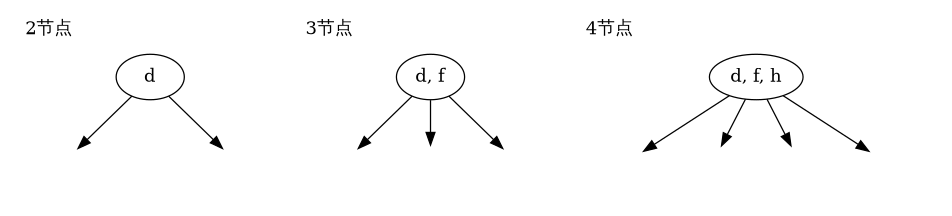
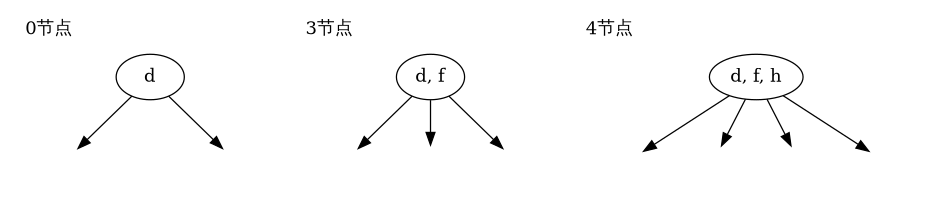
  digraph {
    labeljust=l
    labelloc=t
    node [style=invis]
    n1 [label=d style=""]
    n2
    n3
    n4
    m1 [label="d, f" style=""]
    m2
    m3
    m4
    k1 [label="d, f, h" style=""]
    k2
    k3
    k4
    k5
    subgraph cluster_1 {
-     label="2节点"
+     label="0节点"
      penwidth=0
      n1
      n2
      n3
      n4
    }
    subgraph cluster_2 {
      label="3节点"
      penwidth=0
      m1
      m2
      m3
      m4
    }
    subgraph cluster_3 {
      label="4节点"
      penwidth=0
      k1
      k2
      k3
      k4
      k5
    }
    n1 -> n2
    n1 -> n3 [style=invis]
    n1 -> n4
    m1 -> m2
    m1 -> m3
    m1 -> m4
    k1 -> k2
    k1 -> k3
    k1 -> k4
    k1 -> k5
  }
